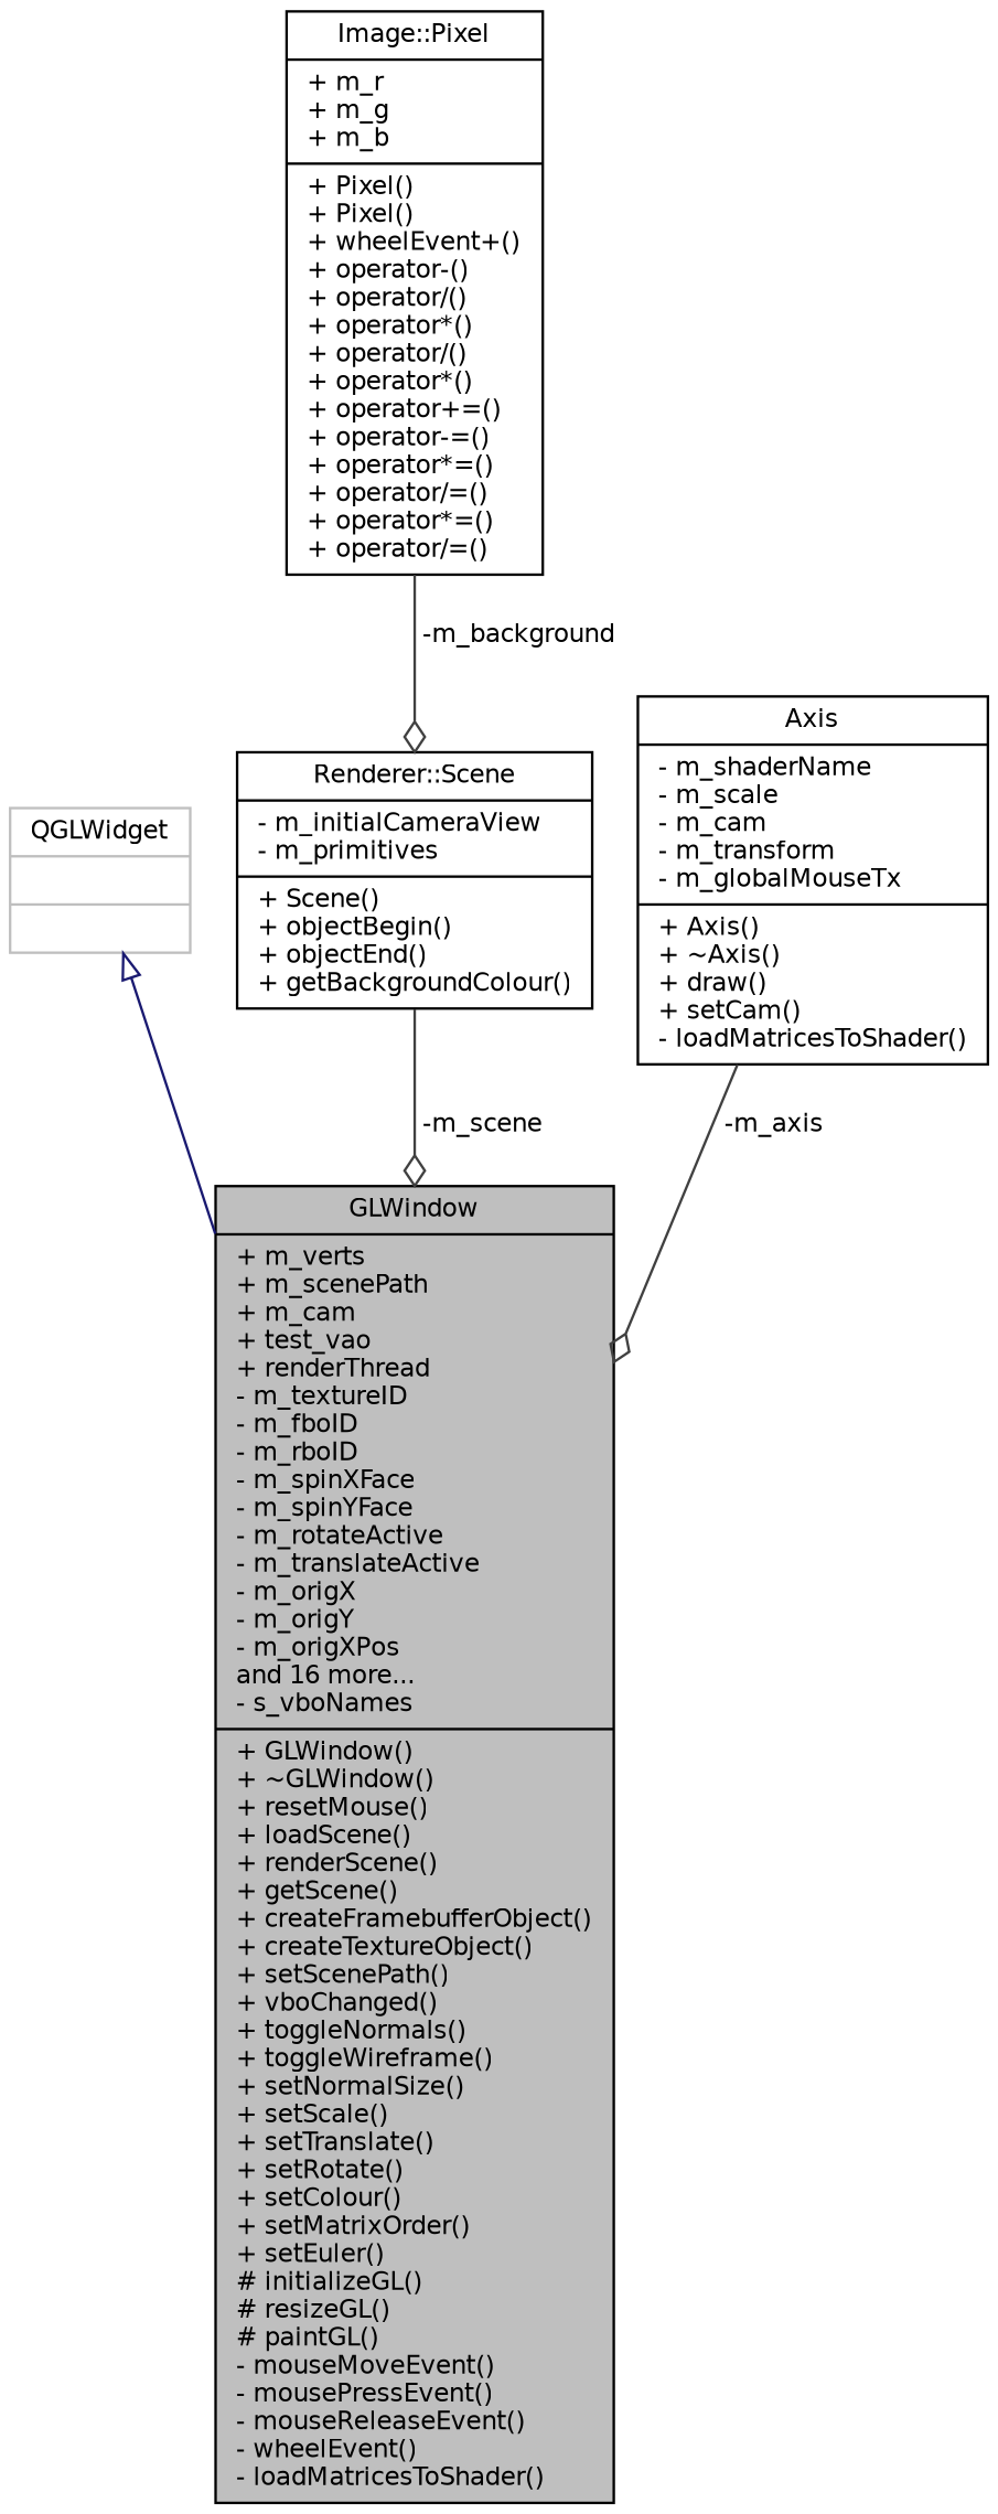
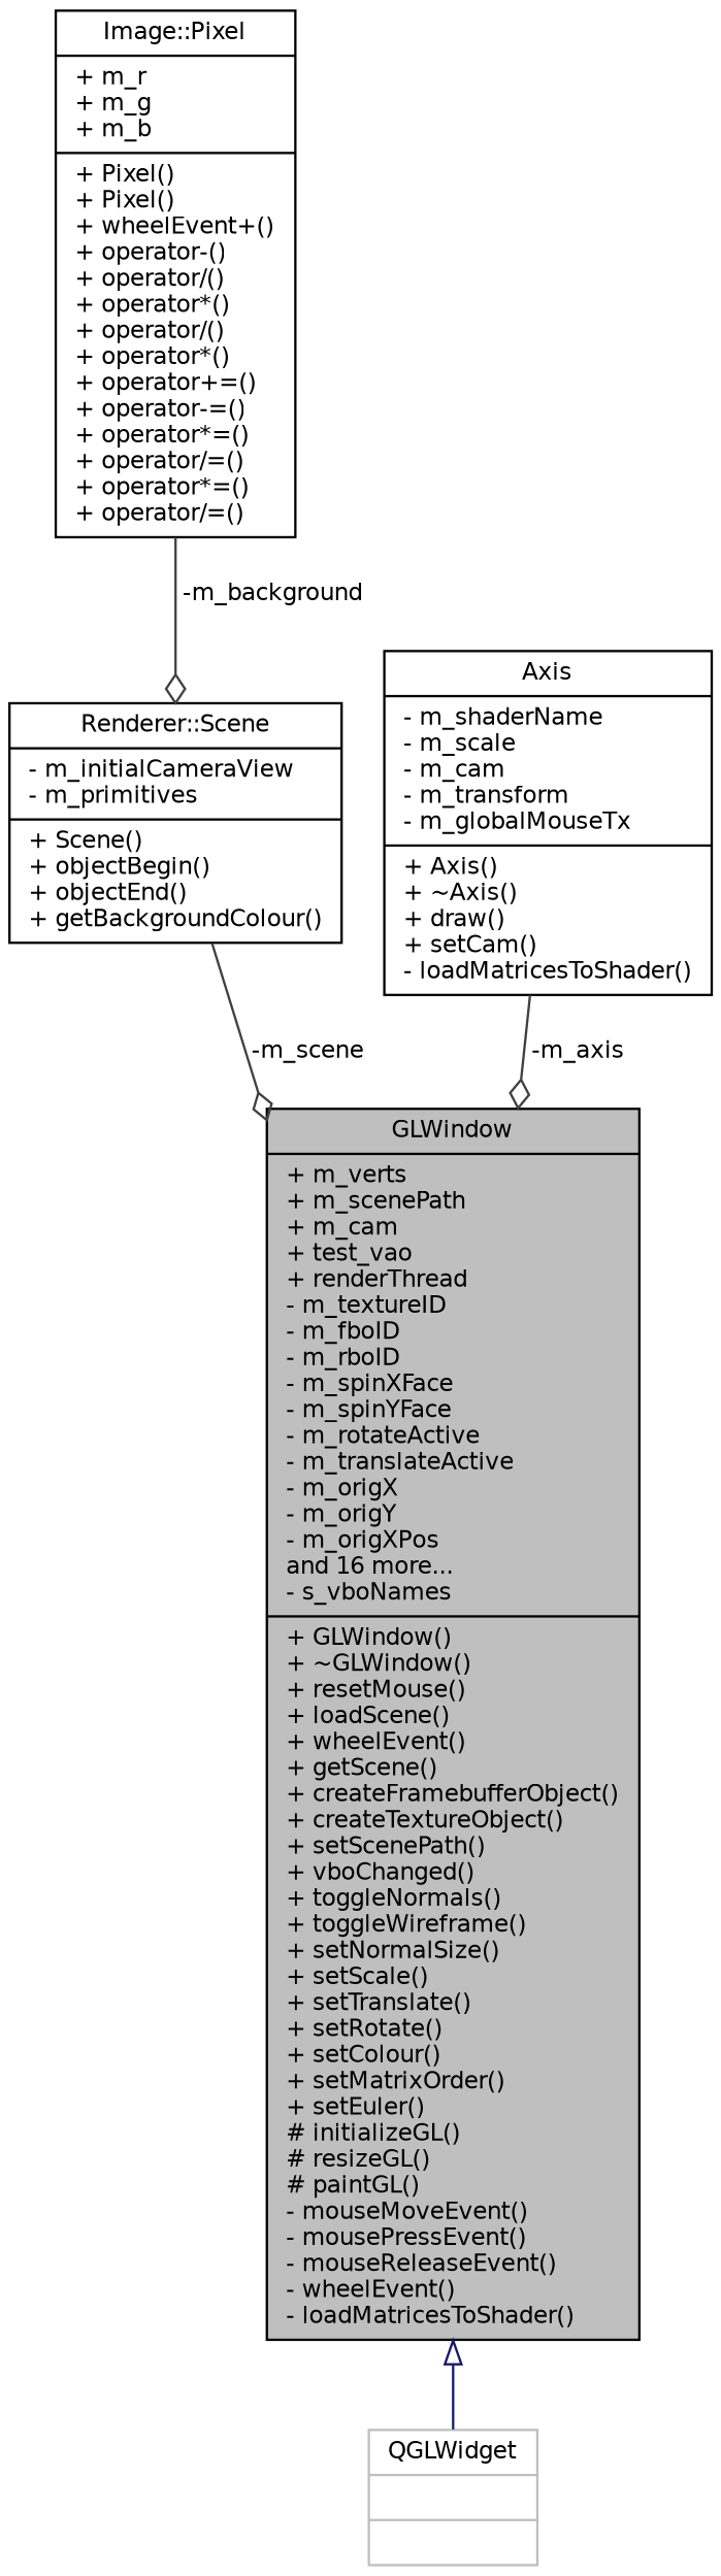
  digraph {
    node [color=black fillcolor=white fontname=Helvetica fontsize=10 shape=record style=filled]
    edge [color=grey25 fontname=Helvetica fontsize=10 labelfontname=Helvetica labelfontsize=10 style=solid arrowhead=odiamond]
-   n1 [fillcolor=grey75 fontcolor=black height=0.2 label="{GLWindow\n|+ m_verts\l+ m_scenePath\l+ m_cam\l+ test_vao\l+ renderThread\l- m_textureID\l- m_fboID\l- m_rboID\l- m_spinXFace\l- m_spinYFace\l- m_rotateActive\l- m_translateActive\l- m_origX\l- m_origY\l- m_origXPos\land 16 more...\l- s_vboNames\l|+ GLWindow()\l+ ~GLWindow()\l+ resetMouse()\l+ loadScene()\l+ renderScene()\l+ getScene()\l+ createFramebufferObject()\l+ createTextureObject()\l+ setScenePath()\l+ vboChanged()\l+ toggleNormals()\l+ toggleWireframe()\l+ setNormalSize()\l+ setScale()\l+ setTranslate()\l+ setRotate()\l+ setColour()\l+ setMatrixOrder()\l+ setEuler()\l# initializeGL()\l# resizeGL()\l# paintGL()\l- mouseMoveEvent()\l- mousePressEvent()\l- mouseReleaseEvent()\l- wheelEvent()\l- loadMatricesToShader()\l}" width=0.4]
+   n1 [fillcolor=grey75 fontcolor=black height=0.2 label="{GLWindow\n|+ m_verts\l+ m_scenePath\l+ m_cam\l+ test_vao\l+ renderThread\l- m_textureID\l- m_fboID\l- m_rboID\l- m_spinXFace\l- m_spinYFace\l- m_rotateActive\l- m_translateActive\l- m_origX\l- m_origY\l- m_origXPos\land 16 more...\l- s_vboNames\l|+ GLWindow()\l+ ~GLWindow()\l+ resetMouse()\l+ loadScene()\l+ wheelEvent()\l+ getScene()\l+ createFramebufferObject()\l+ createTextureObject()\l+ setScenePath()\l+ vboChanged()\l+ toggleNormals()\l+ toggleWireframe()\l+ setNormalSize()\l+ setScale()\l+ setTranslate()\l+ setRotate()\l+ setColour()\l+ setMatrixOrder()\l+ setEuler()\l# initializeGL()\l# resizeGL()\l# paintGL()\l- mouseMoveEvent()\l- mousePressEvent()\l- mouseReleaseEvent()\l- wheelEvent()\l- loadMatricesToShader()\l}" width=0.4]
    n2 [color=grey75 height=0.2 label="{QGLWidget\n||}" width=0.4]
    n3 [height=0.2 label="{Renderer::Scene\n|- m_initialCameraView\l- m_primitives\l|+ Scene()\l+ objectBegin()\l+ objectEnd()\l+ getBackgroundColour()\l}" width=0.4]
    n4 [height=0.2 label="{Image::Pixel\n|+ m_r\l+ m_g\l+ m_b\l|+ Pixel()\l+ Pixel()\l+ wheelEvent+()\l+ operator-()\l+ operator/()\l+ operator*()\l+ operator/()\l+ operator*()\l+ operator+=()\l+ operator-=()\l+ operator*=()\l+ operator/=()\l+ operator*=()\l+ operator/=()\l}" width=0.4]
    n5 [height=0.2 label="{Axis\n|- m_shaderName\l- m_scale\l- m_cam\l- m_transform\l- m_globalMouseTx\l|+ Axis()\l+ ~Axis()\l+ draw()\l+ setCam()\l- loadMatricesToShader()\l}" width=0.4]
-   n2 -> n1 [arrowtail=onormal color=midnightblue dir=back arrowhead=""]
+   n1 -> n2 [arrowtail=onormal color=midnightblue dir=back arrowhead=""]
    n3 -> n1 [label=" -m_scene"]
    n4 -> n3 [label=" -m_background"]
    n5 -> n1 [label=" -m_axis"]
  }
